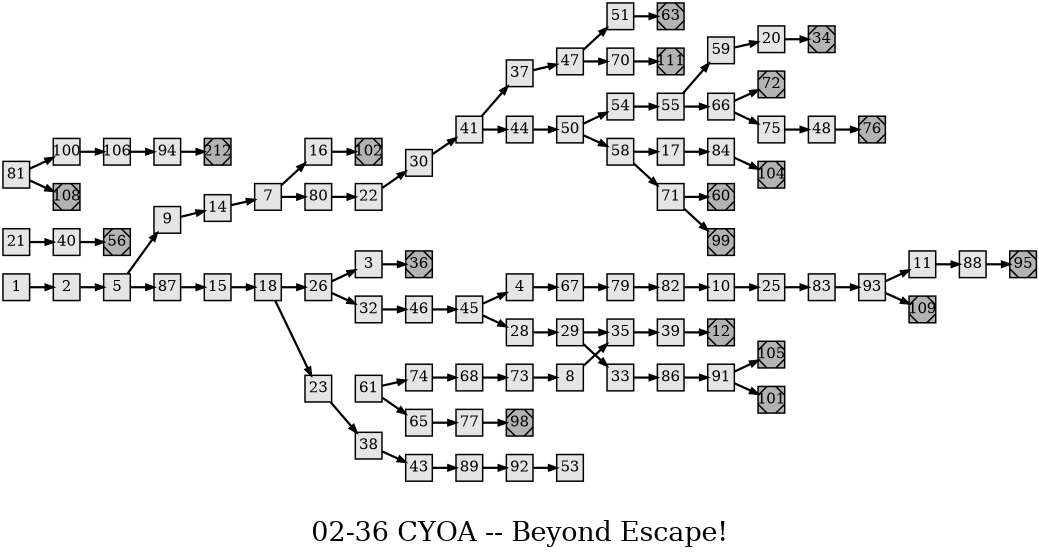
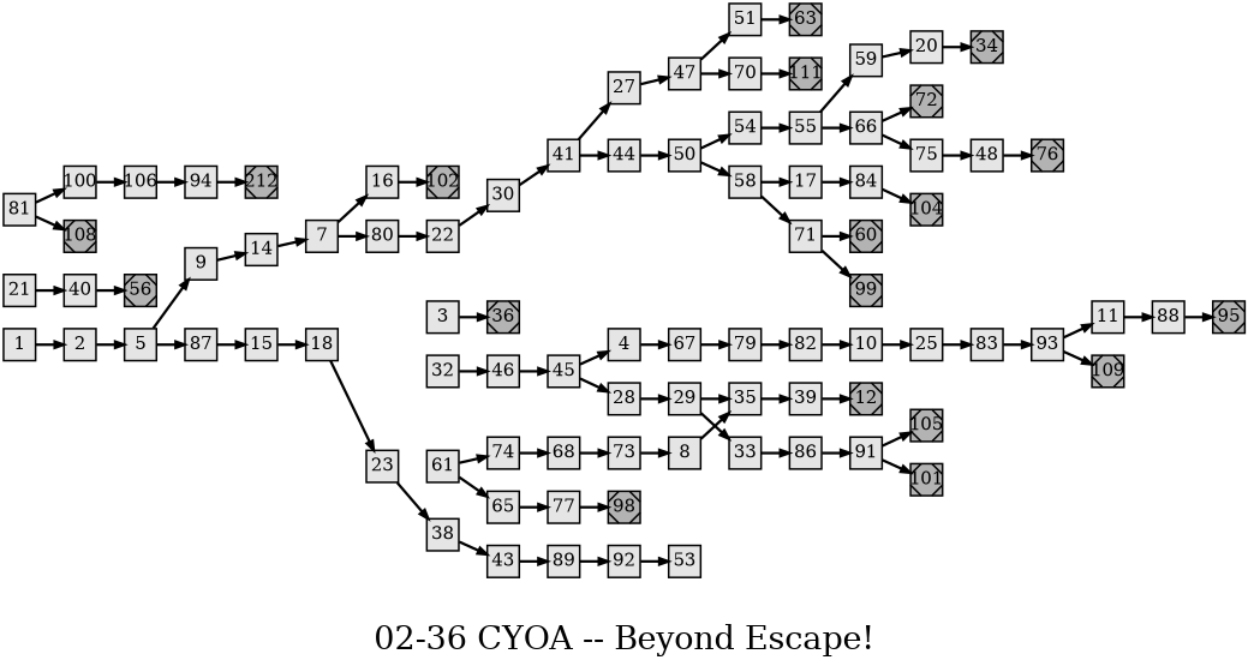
  digraph {
    fontsize=36
    label="02-36 CYOA -- Beyond Escape!"
    nodesep=0.35
    ordering=out
    rankdir=LR
    ranksep=0.45
    node [fillcolor=grey90 fixedsize=true fontsize=20 labelfloat=true margin="0,0" penwidth=2 regular=true shape=rect style=filled]
    edge [fontsize=12 labelfloat=true penwidth=3]
    1
    2
    5
    9
    87
    14
    15
    36 [fillcolor=grey70 shape=Msquare]
    3
    4
    67
    79
    82
    7
    18
    16
    80
    102 [fillcolor=grey70 shape=Msquare]
    22
    30
    8
    35
    39
    12 [fillcolor=grey70 shape=Msquare]
    25
    83
    10
    93
    11
    88
    95 [fillcolor=grey70 shape=Msquare]
-   26
    23
    32
    38
    104 [fillcolor=grey70 shape=Msquare]
    84
    17
    46
    43
    34 [fillcolor=grey70 shape=Msquare]
    20
    21
    40
    56 [fillcolor=grey70 shape=Msquare]
    41
-   27 [label=37]
+   27
    44
    89
    109 [fillcolor=grey70 shape=Msquare]
    45
    47
    51
    70
    63 [fillcolor=grey70 shape=Msquare]
    111 [fillcolor=grey70 shape=Msquare]
    28
    29
    33
    86
    91
    50
    105 [fillcolor=grey70 shape=Msquare]
    101 [fillcolor=grey70 shape=Msquare]
    92
    54
    58
    53
    55
    71
    76 [fillcolor=grey70 shape=Msquare]
    48
    59
    66
    60 [fillcolor=grey70 shape=Msquare]
    99 [fillcolor=grey70 shape=Msquare]
    61
    74
    65
    81
    100
    108 [fillcolor=grey70 shape=Msquare]
    72 [fillcolor=grey70 shape=Msquare]
    75
    68
    77
    73
    98 [fillcolor=grey70 shape=Msquare]
    106
    94
    n91 [fillcolor=grey70 label=212 shape=Msquare]
    1 -> 2
    2 -> 5
    5 -> 9
    5 -> 87
    9 -> 14
    87 -> 15
    14 -> 7
    15 -> 18
    3 -> 36
    4 -> 67
    67 -> 79
    79 -> 82
    82 -> 10
    7 -> 16
    7 -> 80
-   18 -> 26
    18 -> 23
    16 -> 102
    80 -> 22
    22 -> 30
    30 -> 41
    8 -> 35
    35 -> 39
    39 -> 12
    25 -> 83
    83 -> 93
    10 -> 25
    93 -> 11
    93 -> 109
    11 -> 88
    88 -> 95
-   26 -> 3
-   26 -> 32
    23 -> 38
    32 -> 46
    38 -> 43
    84 -> 104
    17 -> 84
    46 -> 45
    43 -> 89
    20 -> 34
    21 -> 40
    40 -> 56
    41 -> 27
    41 -> 44
    27 -> 47
    44 -> 50
    89 -> 92
    45 -> 4
    45 -> 28
    47 -> 51
    47 -> 70
    51 -> 63
    70 -> 111
    28 -> 29
    29 -> 35
    29 -> 33
    33 -> 86
    86 -> 91
    91 -> 105
    91 -> 101
    50 -> 54
    50 -> 58
    92 -> 53
    54 -> 55
    58 -> 17
    58 -> 71
    55 -> 59
    55 -> 66
    71 -> 60
    71 -> 99
    48 -> 76
    59 -> 20
    66 -> 72
    66 -> 75
    61 -> 74
    61 -> 65
    74 -> 68
    65 -> 77
    81 -> 100
    81 -> 108
    100 -> 106
    75 -> 48
    68 -> 73
    77 -> 98
    73 -> 8
    106 -> 94
    94 -> n91
  }
